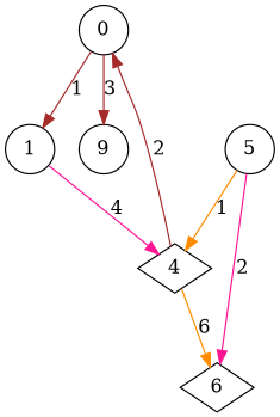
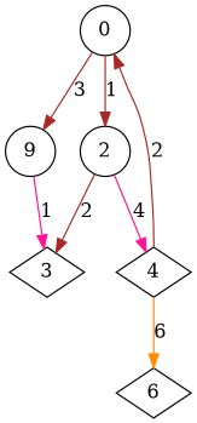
  digraph {
    node [shape=circle]
    edge [color=brown]
    0
-   1
+   1 [label=2]
    n3 [label=9]
+   3 [shape=diamond]
    4 [shape=diamond]
    6 [shape=diamond]
-   5
    0 -> 1 [label=1]
    0 -> n3 [label=3]
+   1 -> 3 [label=2]
    1 -> 4 [color=deeppink label=4]
+   n3 -> 3 [color=deeppink label=1]
    4 -> 0 [label=2]
    4 -> 6 [color=darkorange label=6]
-   5 -> 4 [color=darkorange label=1]
-   5 -> 6 [color=deeppink label=2]
  }
